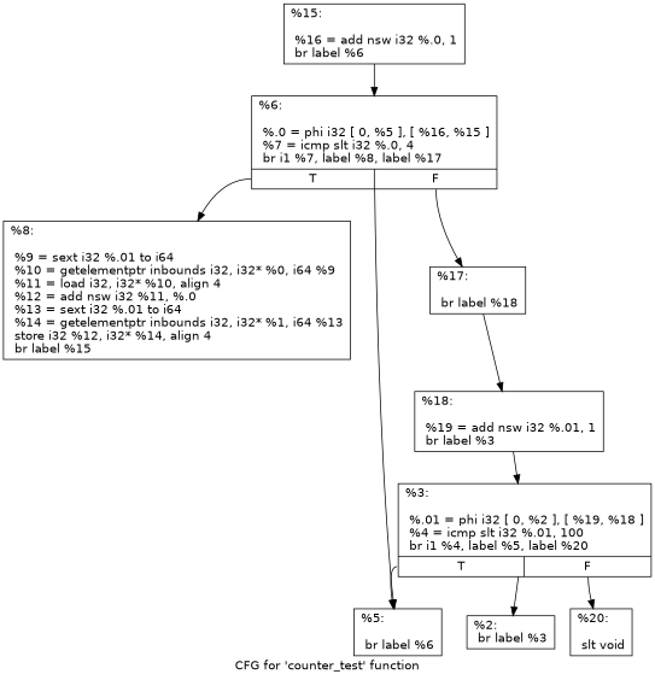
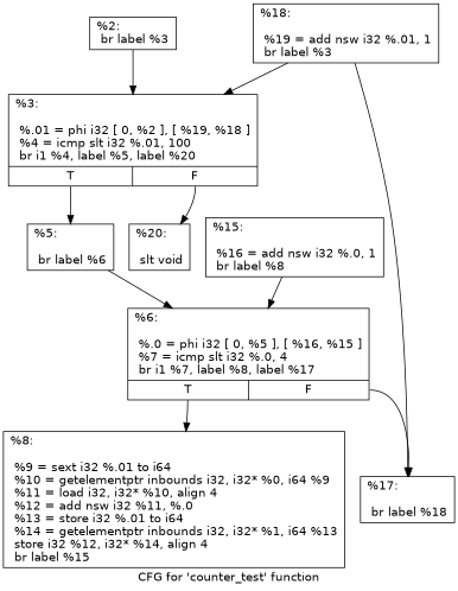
  digraph {
    fontname="DejaVu Sans"
    label="CFG for 'counter_test' function"
    node [fontname="DejaVu Sans" shape=record]
    edge [fontname="DejaVu Sans"]
    n1 [label="{%2:\l  br label %3\l}"]
    n2 [label="{%3:\l\l  %.01 = phi i32 [ 0, %2 ], [ %19, %18 ]\l  %4 = icmp slt i32 %.01, 100\l  br i1 %4, label %5, label %20\l|{<s0>T|<s1>F}}"]
    n3 [label="{%5:\l\l  br label %6\l}"]
    n4 [label="{%20:\l\l  slt void\l}"]
    n5 [label="{%6:\l\l  %.0 = phi i32 [ 0, %5 ], [ %16, %15 ]\l  %7 = icmp slt i32 %.0, 4\l  br i1 %7, label %8, label %17\l|{<s0>T|<s1>F}}"]
-   n6 [label="{%8:\l\l  %9 = sext i32 %.01 to i64\l  %10 = getelementptr inbounds i32, i32* %0, i64 %9\l  %11 = load i32, i32* %10, align 4\l  %12 = add nsw i32 %11, %.0\l  %13 = sext i32 %.01 to i64\l  %14 = getelementptr inbounds i32, i32* %1, i64 %13\l  store i32 %12, i32* %14, align 4\l  br label %15\l}"]
+   n6 [label="{%8:\l\l  %9 = sext i32 %.01 to i64\l  %10 = getelementptr inbounds i32, i32* %0, i64 %9\l  %11 = load i32, i32* %10, align 4\l  %12 = add nsw i32 %11, %.0\l  %13 = store i32 %.01 to i64\l  %14 = getelementptr inbounds i32, i32* %1, i64 %13\l  store i32 %12, i32* %14, align 4\l  br label %15\l}"]
    n7 [label="{%17:\l\l  br label %18\l}"]
    n8 [label="{%18:\l\l  %19 = add nsw i32 %.01, 1\l  br label %3\l}"]
-   n9 [label="{%15:\l\l  %16 = add nsw i32 %.0, 1\l  br label %6\l}"]
-   n2 -> n1
+   n9 [label="{%15:\l\l  %16 = add nsw i32 %.0, 1\l  br label %8\l}"]
+   n1 -> n2
    n2 -> n3 [tailport=s0]
    n2 -> n4 [tailport=s1]
-   n5 -> n3
+   n3 -> n5
    n5 -> n6 [tailport=s0]
    n5 -> n7 [tailport=s1]
-   n7 -> n8
+   n8 -> n7
    n8 -> n2
    n9 -> n5
  }
